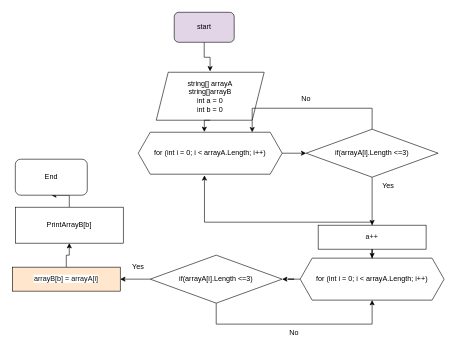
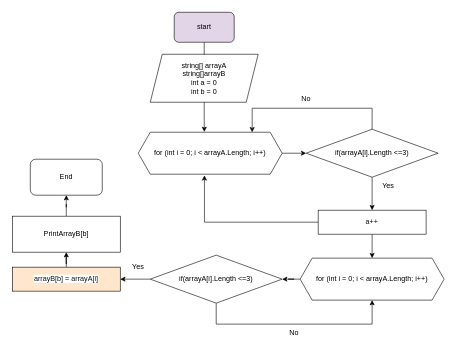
  <mxCell id="0" />
  <mxCell id="1" parent="0" />
  <mxCell id="2" style="edgeStyle=orthogonalEdgeStyle;rounded=0;orthogonalLoop=1;jettySize=auto;html=1;entryX=0.499;entryY=-0.02;entryDx=0;entryDy=0;entryPerimeter=0;" edge="1" parent="1" source="3" target="4"><mxGeometry relative="1" as="geometry" /></mxCell>
  <mxCell id="3" value="start" style="rounded=1;whiteSpace=wrap;html=1;fillColor=#e1d5e7;" vertex="1" parent="1"><mxGeometry x="290" y="20" width="100" height="50" as="geometry" /></mxCell>
- <mxCell id="4" value="string[] arrayA&lt;br&gt;string[]arrayB&lt;br&gt;int a = 0&lt;br&gt;int b = 0" style="shape=parallelogram;perimeter=parallelogramPerimeter;whiteSpace=wrap;html=1;fixedSize=1;" vertex="1" parent="1"><mxGeometry x="260" y="120" width="180" height="80" as="geometry" /></mxCell>
+ <mxCell id="4" value="string[] arrayA&lt;br&gt;string[]arrayB&lt;br&gt;int a = 0&lt;br&gt;int b = 0" style="shape=parallelogram;perimeter=parallelogramPerimeter;whiteSpace=wrap;html=1;fixedSize=1;" vertex="1" parent="1"><mxGeometry x="250" y="90" width="180" height="80" as="geometry" /></mxCell>
  <mxCell id="5" style="edgeStyle=orthogonalEdgeStyle;rounded=0;orthogonalLoop=1;jettySize=auto;html=1;entryX=0.459;entryY=-0.008;entryDx=0;entryDy=0;entryPerimeter=0;exitX=0.5;exitY=1;exitDx=0;exitDy=0;" edge="1" parent="1" source="4" target="7"><mxGeometry relative="1" as="geometry"><mxPoint x="340" y="240" as="sourcePoint" /><Array as="points" /></mxGeometry></mxCell>
  <mxCell id="6" value="" style="edgeStyle=orthogonalEdgeStyle;rounded=0;orthogonalLoop=1;jettySize=auto;html=1;" edge="1" parent="1" source="7" target="10"><mxGeometry relative="1" as="geometry" /></mxCell>
  <mxCell id="7" value="for (int i = 0; i &amp;lt; arrayA.Length; i++)" style="shape=hexagon;perimeter=hexagonPerimeter2;whiteSpace=wrap;html=1;fixedSize=1;" vertex="1" parent="1"><mxGeometry x="230" y="220" width="240" height="70" as="geometry" /></mxCell>
  <mxCell id="8" style="edgeStyle=orthogonalEdgeStyle;rounded=0;orthogonalLoop=1;jettySize=auto;html=1;" edge="1" parent="1" source="10"><mxGeometry relative="1" as="geometry"><mxPoint x="420" y="220" as="targetPoint" /><Array as="points"><mxPoint x="620" y="180" /><mxPoint x="420" y="180" /></Array></mxGeometry></mxCell>
  <mxCell id="9" value="" style="edgeStyle=orthogonalEdgeStyle;rounded=0;orthogonalLoop=1;jettySize=auto;html=1;" edge="1" parent="1" source="10" target="13"><mxGeometry relative="1" as="geometry" /></mxCell>
  <mxCell id="10" value="if(arrayA[i].Length &amp;lt;=3)" style="rhombus;whiteSpace=wrap;html=1;" vertex="1" parent="1"><mxGeometry x="510" y="215" width="220" height="80" as="geometry" /></mxCell>
  <mxCell id="11" style="edgeStyle=orthogonalEdgeStyle;rounded=0;orthogonalLoop=1;jettySize=auto;html=1;entryX=0.46;entryY=1.029;entryDx=0;entryDy=0;entryPerimeter=0;" edge="1" parent="1" source="13" target="7"><mxGeometry relative="1" as="geometry"><mxPoint x="340" y="350" as="targetPoint" /><Array as="points"><mxPoint x="340" y="370" /></Array></mxGeometry></mxCell>
  <mxCell id="12" value="" style="edgeStyle=orthogonalEdgeStyle;rounded=0;orthogonalLoop=1;jettySize=auto;html=1;" edge="1" parent="1" source="13" target="17"><mxGeometry relative="1" as="geometry" /></mxCell>
- <mxCell id="13" value="&lt;span style=&quot;background-color: rgb(255, 255, 255); color: rgb(17, 17, 17); font-family: Montserrat, Arial, &amp;quot;Helvetica Neue&amp;quot;, Helvetica, sans-serif; text-align: left; caret-color: rgb(17, 17, 17);&quot;&gt;a++&lt;br&gt;&lt;/span&gt;" style="rounded=0;whiteSpace=wrap;html=1;" vertex="1" parent="1"><mxGeometry x="530" y="375" width="180" height="40" as="geometry" /></mxCell>
+ <mxCell id="13" value="&lt;span style=&quot;background-color: rgb(255, 255, 255); color: rgb(17, 17, 17); font-family: Montserrat, Arial, &amp;quot;Helvetica Neue&amp;quot;, Helvetica, sans-serif; text-align: left; caret-color: rgb(17, 17, 17);&quot;&gt;a++&lt;br&gt;&lt;/span&gt;" style="rounded=0;whiteSpace=wrap;html=1;" vertex="1" parent="1"><mxGeometry x="530" y="350" width="180" height="40" as="geometry" /></mxCell>
  <mxCell id="14" value="No" style="text;strokeColor=none;align=center;fillColor=none;html=1;verticalAlign=middle;whiteSpace=wrap;rounded=0;" vertex="1" parent="1"><mxGeometry x="480" y="150" width="60" height="30" as="geometry" /></mxCell>
  <mxCell id="15" value="Yes" style="text;strokeColor=none;align=center;fillColor=none;html=1;verticalAlign=middle;whiteSpace=wrap;rounded=0;" vertex="1" parent="1"><mxGeometry x="617" y="295" width="60" height="30" as="geometry" /></mxCell>
  <mxCell id="16" value="" style="edgeStyle=orthogonalEdgeStyle;rounded=0;orthogonalLoop=1;jettySize=auto;html=1;" edge="1" parent="1" source="17" target="20"><mxGeometry relative="1" as="geometry" /></mxCell>
  <mxCell id="17" value="for (int i = 0; i &amp;lt; arrayA.Length; i++)" style="shape=hexagon;perimeter=hexagonPerimeter2;whiteSpace=wrap;html=1;fixedSize=1;" vertex="1" parent="1"><mxGeometry x="500" y="430" width="240" height="70" as="geometry" /></mxCell>
  <mxCell id="18" value="" style="edgeStyle=orthogonalEdgeStyle;rounded=0;orthogonalLoop=1;jettySize=auto;html=1;" edge="1" parent="1" source="20" target="22"><mxGeometry relative="1" as="geometry" /></mxCell>
  <mxCell id="19" style="edgeStyle=orthogonalEdgeStyle;rounded=0;orthogonalLoop=1;jettySize=auto;html=1;entryX=0.5;entryY=1;entryDx=0;entryDy=0;" edge="1" parent="1" source="20" target="17"><mxGeometry relative="1" as="geometry"><mxPoint x="620" y="510" as="targetPoint" /><Array as="points"><mxPoint x="360" y="540" /><mxPoint x="620" y="540" /></Array></mxGeometry></mxCell>
  <mxCell id="20" value="if(arrayA[i].Length &amp;lt;=3)" style="rhombus;whiteSpace=wrap;html=1;" vertex="1" parent="1"><mxGeometry x="250" y="425" width="220" height="80" as="geometry" /></mxCell>
  <mxCell id="21" value="" style="edgeStyle=orthogonalEdgeStyle;rounded=0;orthogonalLoop=1;jettySize=auto;html=1;" edge="1" parent="1" source="22" target="24"><mxGeometry relative="1" as="geometry" /></mxCell>
  <mxCell id="22" value="&lt;span style=&quot;background-color: rgb(255, 255, 255); color: rgb(17, 17, 17); font-family: Montserrat, Arial, &amp;quot;Helvetica Neue&amp;quot;, Helvetica, sans-serif; text-align: left; caret-color: rgb(17, 17, 17);&quot;&gt;arrayB[b] = arrayA[i]&lt;br&gt;&lt;/span&gt;" style="rounded=0;whiteSpace=wrap;html=1;fillColor=#ffe6cc;" vertex="1" parent="1"><mxGeometry x="20" y="445" width="180" height="40" as="geometry" /></mxCell>
  <mxCell id="23" value="" style="edgeStyle=orthogonalEdgeStyle;rounded=0;orthogonalLoop=1;jettySize=auto;html=1;" edge="1" parent="1" source="24" target="25"><mxGeometry relative="1" as="geometry" /></mxCell>
- <mxCell id="24" value="PrintArrayB[b]" style="rounded=0;whiteSpace=wrap;html=1;" vertex="1" parent="1"><mxGeometry x="25" y="345" width="180" height="60" as="geometry" /></mxCell>
- <mxCell id="25" value="End" style="rounded=1;whiteSpace=wrap;html=1;" vertex="1" parent="1"><mxGeometry x="25" y="265" width="120" height="60" as="geometry" /></mxCell>
+ <mxCell id="24" value="PrintArrayB[b]" style="rounded=0;whiteSpace=wrap;html=1;" vertex="1" parent="1"><mxGeometry x="20" y="360" width="180" height="60" as="geometry" /></mxCell>
+ <mxCell id="25" value="End" style="rounded=1;whiteSpace=wrap;html=1;" vertex="1" parent="1"><mxGeometry x="50" y="265" width="120" height="60" as="geometry" /></mxCell>
  <mxCell id="26" value="Yes" style="text;strokeColor=none;align=center;fillColor=none;html=1;verticalAlign=middle;whiteSpace=wrap;rounded=0;" vertex="1" parent="1"><mxGeometry x="200" y="430" width="60" height="30" as="geometry" /></mxCell>
  <mxCell id="27" value="No" style="text;strokeColor=none;align=center;fillColor=none;html=1;verticalAlign=middle;whiteSpace=wrap;rounded=0;" vertex="1" parent="1"><mxGeometry x="460" y="540" width="60" height="30" as="geometry" /></mxCell>
